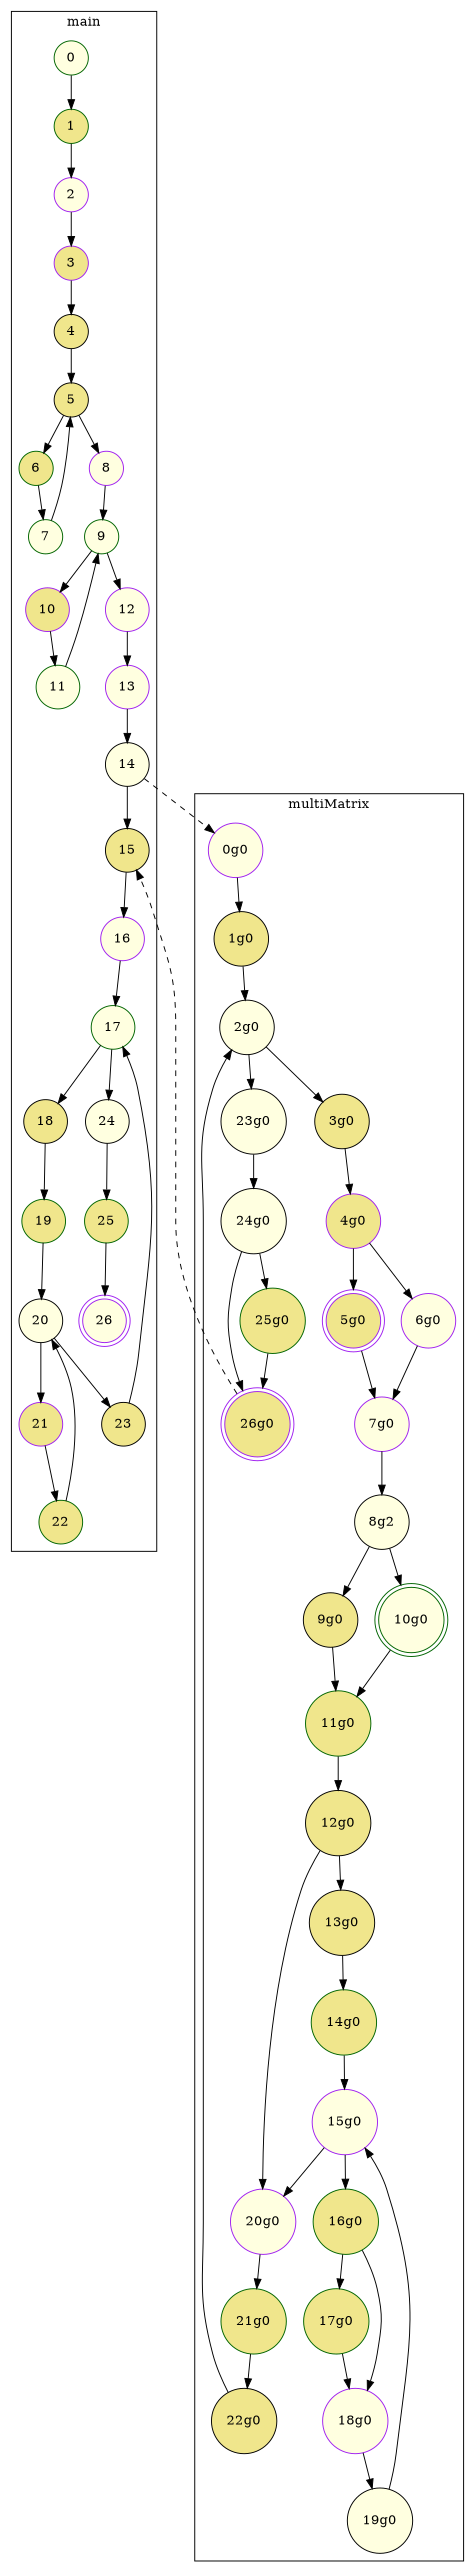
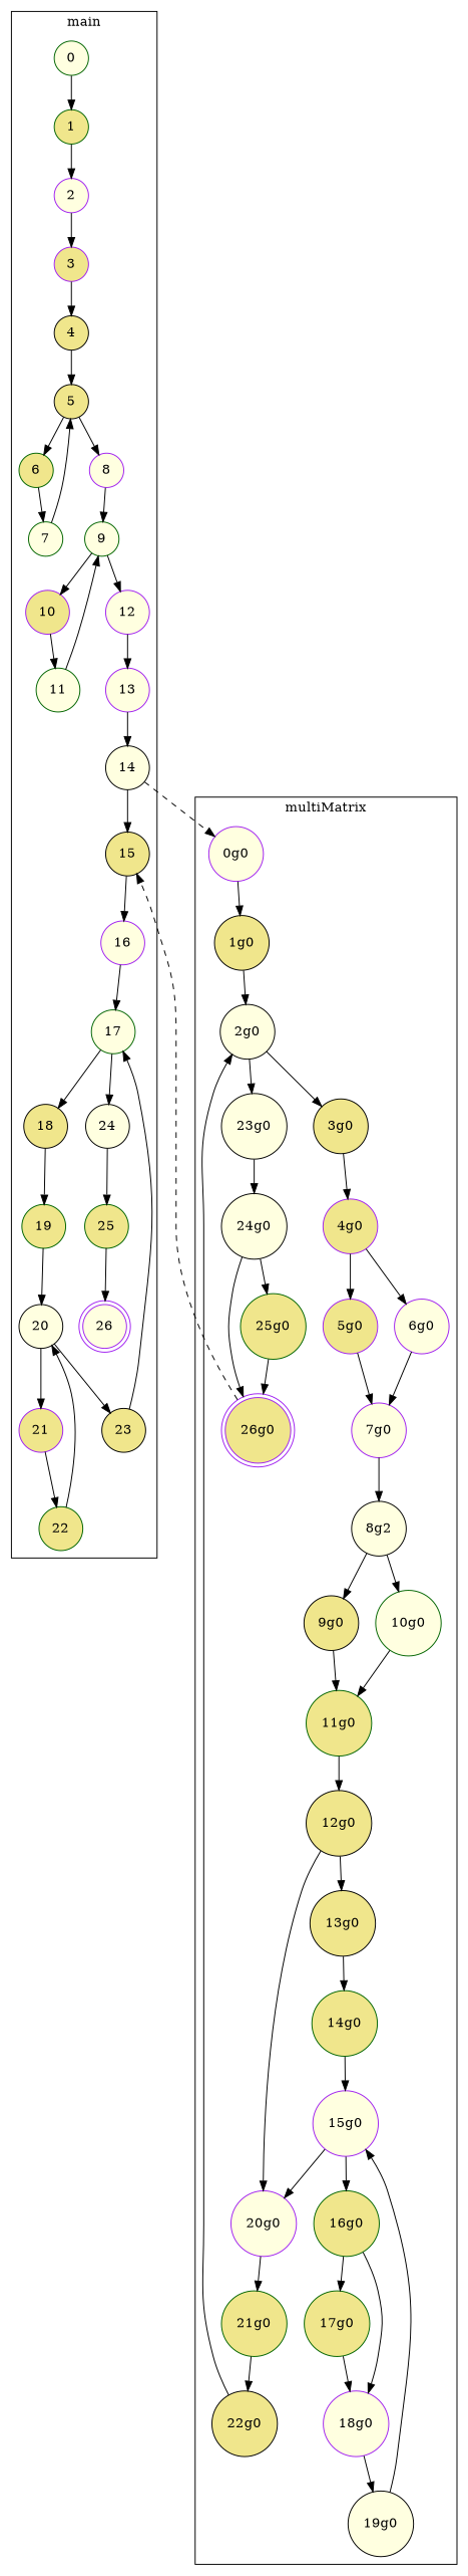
  digraph {
    fontname="DejaVu Serif"
    node [color=black fillcolor=khaki fontname="DejaVu Serif" shape=circle style=filled]
    edge [fontname="DejaVu Serif"]
    26 [color=purple fillcolor=lightyellow shape=doublecircle]
    0 [color=darkgreen fillcolor=lightyellow]
    1 [color=darkgreen]
    2 [color=purple fillcolor=lightyellow]
    3 [color=purple]
    4
    5
    6 [color=darkgreen]
    8 [color=purple fillcolor=lightyellow]
    7 [color=darkgreen fillcolor=lightyellow]
    9 [color=darkgreen fillcolor=lightyellow]
    10 [color=purple]
    12 [color=purple fillcolor=lightyellow]
    11 [color=darkgreen fillcolor=lightyellow]
    13 [color=purple fillcolor=lightyellow]
    14 [fillcolor=lightyellow]
    15
    16 [color=purple fillcolor=lightyellow]
    17 [color=darkgreen fillcolor=lightyellow]
    18
    24 [fillcolor=lightyellow]
    19 [color=darkgreen]
    20 [fillcolor=lightyellow]
    21 [color=purple]
    23
    22 [color=darkgreen]
    25 [color=darkgreen]
    "26g0" [color=purple shape=doublecircle]
    "0g0" [color=purple fillcolor=lightyellow]
    "1g0"
    "2g0" [fillcolor=lightyellow]
    "3g0"
    "23g0" [fillcolor=lightyellow]
    "4g0" [color=purple]
-   "5g0" [color=purple shape=doublecircle]
+   "5g0" [color=purple]
    "6g0" [color=purple fillcolor=lightyellow]
    "7g0" [color=purple fillcolor=lightyellow]
    n38 [fillcolor=lightyellow label="8g2"]
    "9g0"
-   "10g0" [color=darkgreen fillcolor=lightyellow shape=doublecircle]
+   "10g0" [color=darkgreen fillcolor=lightyellow]
    "11g0" [color=darkgreen]
    "12g0"
    "13g0"
    "20g0" [color=purple fillcolor=lightyellow]
    "14g0" [color=darkgreen]
    "15g0" [color=purple fillcolor=lightyellow]
    "16g0" [color=darkgreen]
    "17g0" [color=darkgreen]
    "18g0" [color=purple fillcolor=lightyellow]
    "19g0" [fillcolor=lightyellow]
    "21g0" [color=darkgreen]
    "22g0"
    "24g0" [fillcolor=lightyellow]
    "25g0" [color=darkgreen]
    subgraph cluster_1 {
      color=black
      label=main
      26
      0
      1
      2
      3
      4
      5
      6
      8
      7
      9
      10
      12
      11
      13
      14
      15
      16
      17
      18
      24
      19
      20
      21
      23
      22
      25
    }
    subgraph cluster_2 {
      color=black
      label=multiMatrix
      "26g0"
      "0g0"
      "1g0"
      "2g0"
      "3g0"
      "23g0"
      "4g0"
      "5g0"
      "6g0"
      "7g0"
      n38
      "9g0"
      "10g0"
      "11g0"
      "12g0"
      "13g0"
      "20g0"
      "14g0"
      "15g0"
      "16g0"
      "17g0"
      "18g0"
      "19g0"
      "21g0"
      "22g0"
      "24g0"
      "25g0"
    }
    0 -> 1
    1 -> 2
    2 -> 3
    3 -> 4
    4 -> 5
    5 -> 6
    5 -> 8
    6 -> 7
    8 -> 9
    7 -> 5
    9 -> 10
    9 -> 12
    10 -> 11
    12 -> 13
    11 -> 9
    13 -> 14
    14 -> 15
    14 -> "0g0" [style=dashed]
    15 -> 16
    16 -> 17
    17 -> 18
    17 -> 24
    18 -> 19
    24 -> 25
    19 -> 20
    20 -> 21
    20 -> 23
    21 -> 22
    23 -> 17
    22 -> 20
    25 -> 26
    "26g0" -> 15 [style=dashed]
    "0g0" -> "1g0"
    "1g0" -> "2g0"
    "2g0" -> "3g0"
    "2g0" -> "23g0"
    "3g0" -> "4g0"
    "23g0" -> "24g0"
    "4g0" -> "5g0"
    "4g0" -> "6g0"
    "5g0" -> "7g0"
    "6g0" -> "7g0"
    "7g0" -> n38
    n38 -> "9g0"
    n38 -> "10g0"
    "9g0" -> "11g0"
    "10g0" -> "11g0"
    "11g0" -> "12g0"
    "12g0" -> "13g0"
    "12g0" -> "20g0"
    "13g0" -> "14g0"
    "20g0" -> "21g0"
    "14g0" -> "15g0"
    "15g0" -> "20g0"
    "15g0" -> "16g0"
    "16g0" -> "17g0"
    "16g0" -> "18g0"
    "17g0" -> "18g0"
    "18g0" -> "19g0"
    "19g0" -> "15g0"
    "21g0" -> "22g0"
    "22g0" -> "2g0"
    "24g0" -> "26g0"
    "24g0" -> "25g0"
    "25g0" -> "26g0"
  }
